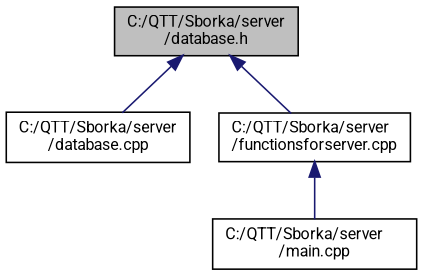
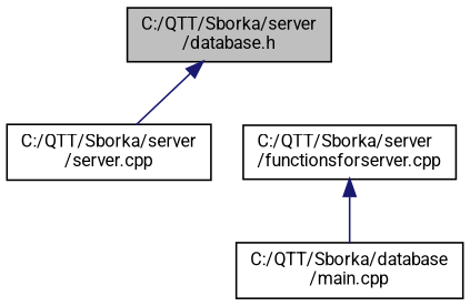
  digraph {
    fontname=Roboto
    node [color=black fillcolor=white fontname=Roboto fontsize=10 shape=record style=filled]
    edge [color=midnightblue dir=back fontname=Roboto fontsize=10 labelfontname=Helvetica labelfontsize=10 style=solid]
    n1 [fillcolor=grey75 fontcolor=black height=0.2 label="C:/QTT/Sborka/server\l/database.h" width=0.4]
-   n2 [height=0.2 label="C:/QTT/Sborka/server\l/database.cpp" width=0.4]
+   n2 [height=0.2 label="C:/QTT/Sborka/server\l/server.cpp" width=0.4]
    n3 [height=0.2 label="C:/QTT/Sborka/server\l/functionsforserver.cpp" width=0.4]
-   n4 [height=0.2 label="C:/QTT/Sborka/server\l/main.cpp" width=0.4]
+   n4 [height=0.2 label="C:/QTT/Sborka/database\l/main.cpp" width=0.4]
    n1 -> n2
-   n1 -> n3
    n3 -> n4
  }
